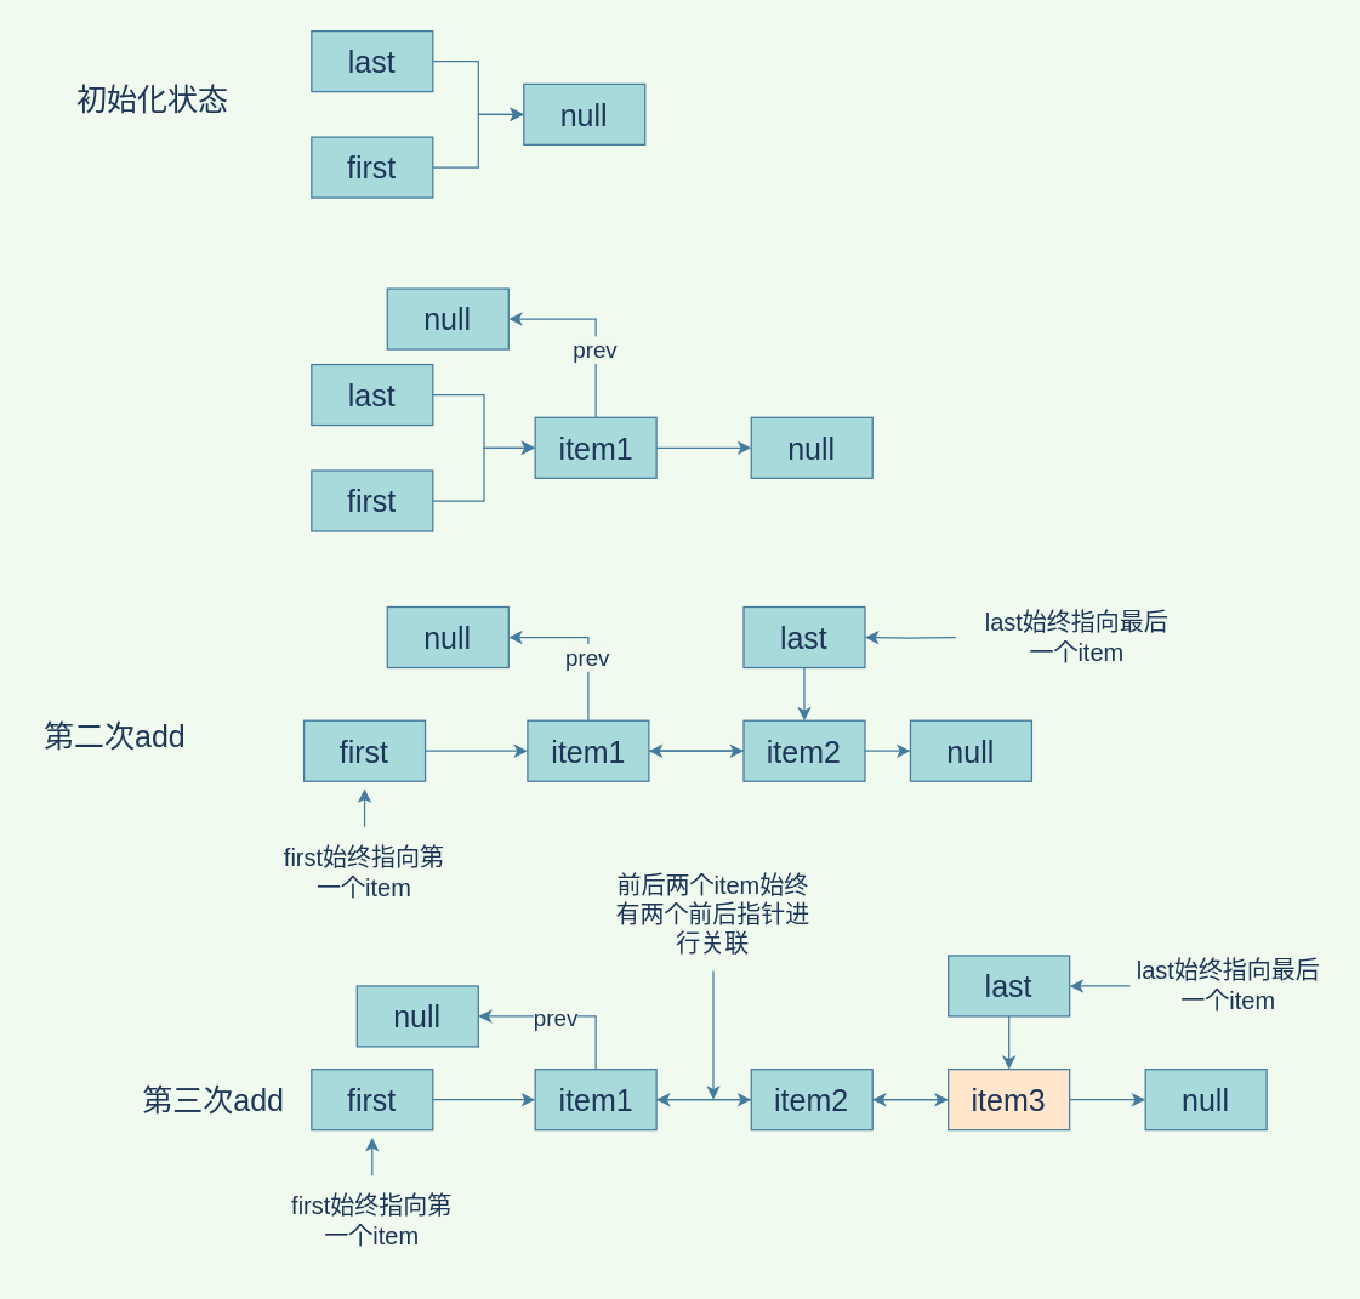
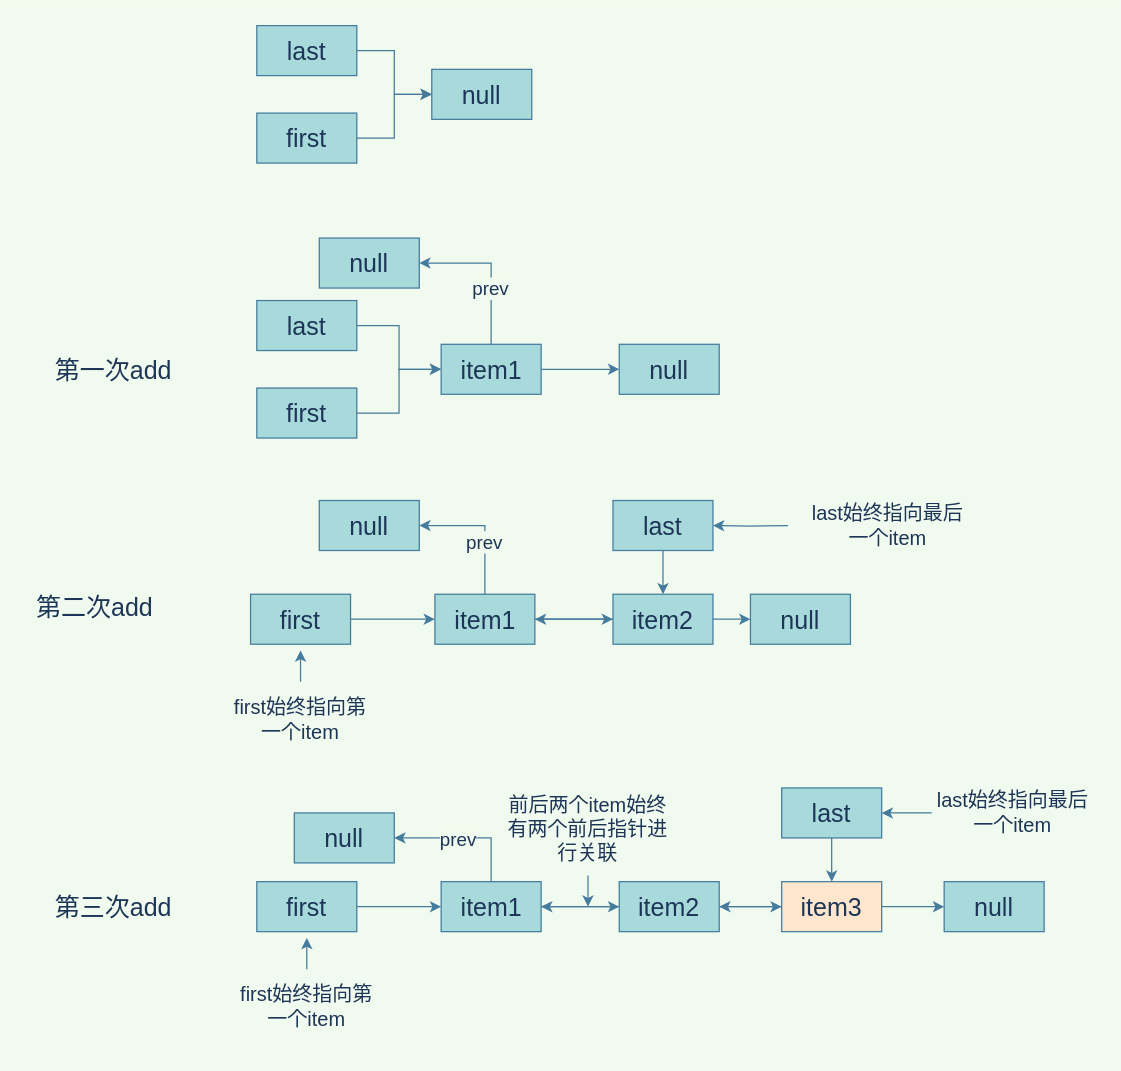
  <mxCell id="0" />
  <mxCell id="1" parent="0" />
  <mxCell id="2" value="" style="edgeStyle=orthogonalEdgeStyle;rounded=0;orthogonalLoop=1;jettySize=auto;html=1;fontSize=20;labelBackgroundColor=#F1FAEE;strokeColor=#457B9D;fontColor=#1D3557;" parent="1" source="3" target="6" edge="1"><mxGeometry relative="1" as="geometry" /></mxCell>
  <mxCell id="3" value="&lt;span style=&quot;font-size: 20px;&quot;&gt;last&lt;/span&gt;" style="rounded=0;whiteSpace=wrap;html=1;fontSize=20;fontStyle=0;fillColor=#A8DADC;strokeColor=#457B9D;fontColor=#1D3557;" parent="1" vertex="1"><mxGeometry x="205" y="20" width="80" height="40" as="geometry" /></mxCell>
  <mxCell id="4" value="" style="edgeStyle=orthogonalEdgeStyle;rounded=0;orthogonalLoop=1;jettySize=auto;html=1;fontSize=20;labelBackgroundColor=#F1FAEE;strokeColor=#457B9D;fontColor=#1D3557;" parent="1" source="5" target="6" edge="1"><mxGeometry relative="1" as="geometry" /></mxCell>
  <mxCell id="5" value="&lt;span style=&quot;font-size: 20px&quot;&gt;first&lt;/span&gt;" style="rounded=0;whiteSpace=wrap;html=1;fontSize=20;fontStyle=0;fillColor=#A8DADC;strokeColor=#457B9D;fontColor=#1D3557;" parent="1" vertex="1"><mxGeometry x="205" y="90" width="80" height="40" as="geometry" /></mxCell>
  <mxCell id="6" value="null" style="whiteSpace=wrap;html=1;rounded=0;fontSize=20;fontStyle=0;fillColor=#A8DADC;strokeColor=#457B9D;fontColor=#1D3557;" parent="1" vertex="1"><mxGeometry x="345" y="55" width="80" height="40" as="geometry" /></mxCell>
  <mxCell id="7" value="" style="edgeStyle=orthogonalEdgeStyle;rounded=0;orthogonalLoop=1;jettySize=auto;html=1;fontSize=20;labelBackgroundColor=#F1FAEE;strokeColor=#457B9D;fontColor=#1D3557;" parent="1" source="8" target="14" edge="1"><mxGeometry relative="1" as="geometry" /></mxCell>
  <mxCell id="8" value="&lt;span style=&quot;font-size: 20px;&quot;&gt;last&lt;/span&gt;" style="rounded=0;whiteSpace=wrap;html=1;fontSize=20;fontStyle=0;fillColor=#A8DADC;strokeColor=#457B9D;fontColor=#1D3557;" parent="1" vertex="1"><mxGeometry x="205" y="240" width="80" height="40" as="geometry" /></mxCell>
  <mxCell id="9" value="" style="edgeStyle=orthogonalEdgeStyle;rounded=0;orthogonalLoop=1;jettySize=auto;html=1;fontSize=20;labelBackgroundColor=#F1FAEE;strokeColor=#457B9D;fontColor=#1D3557;" parent="1" source="10" target="14" edge="1"><mxGeometry relative="1" as="geometry" /></mxCell>
  <mxCell id="10" value="&lt;span style=&quot;font-size: 20px&quot;&gt;first&lt;/span&gt;" style="rounded=0;whiteSpace=wrap;html=1;fontSize=20;fontStyle=0;fillColor=#A8DADC;strokeColor=#457B9D;fontColor=#1D3557;" parent="1" vertex="1"><mxGeometry x="205" y="310" width="80" height="40" as="geometry" /></mxCell>
  <mxCell id="11" value="" style="edgeStyle=orthogonalEdgeStyle;rounded=0;orthogonalLoop=1;jettySize=auto;html=1;fontSize=20;labelBackgroundColor=#F1FAEE;strokeColor=#457B9D;fontColor=#1D3557;" parent="1" source="14" target="15" edge="1"><mxGeometry relative="1" as="geometry" /></mxCell>
  <mxCell id="12" style="edgeStyle=orthogonalEdgeStyle;rounded=0;orthogonalLoop=1;jettySize=auto;html=1;exitX=0.5;exitY=0;exitDx=0;exitDy=0;entryX=1;entryY=0.5;entryDx=0;entryDy=0;fontSize=15;labelBackgroundColor=#F1FAEE;strokeColor=#457B9D;fontColor=#1D3557;" parent="1" source="14" target="56" edge="1"><mxGeometry relative="1" as="geometry" /></mxCell>
  <mxCell id="13" value="prev" style="edgeLabel;html=1;align=center;verticalAlign=middle;resizable=0;points=[];fontSize=15;labelBackgroundColor=#F1FAEE;fontColor=#1D3557;" parent="12" vertex="1" connectable="0"><mxGeometry x="-0.242" y="1" relative="1" as="geometry"><mxPoint as="offset" /></mxGeometry></mxCell>
  <mxCell id="14" value="item1" style="whiteSpace=wrap;html=1;rounded=0;fontSize=20;fontStyle=0;fillColor=#A8DADC;strokeColor=#457B9D;fontColor=#1D3557;" parent="1" vertex="1"><mxGeometry x="352.5" y="275" width="80" height="40" as="geometry" /></mxCell>
  <mxCell id="15" value="null" style="rounded=0;whiteSpace=wrap;html=1;fontSize=20;fontStyle=0;fillColor=#A8DADC;strokeColor=#457B9D;fontColor=#1D3557;" parent="1" vertex="1"><mxGeometry x="495" y="275" width="80" height="40" as="geometry" /></mxCell>
  <mxCell id="16" value="" style="edgeStyle=orthogonalEdgeStyle;rounded=0;orthogonalLoop=1;jettySize=auto;html=1;fontSize=20;labelBackgroundColor=#F1FAEE;strokeColor=#457B9D;fontColor=#1D3557;" parent="1" source="17" target="27" edge="1"><mxGeometry relative="1" as="geometry" /></mxCell>
  <mxCell id="17" value="&lt;span style=&quot;font-size: 20px;&quot;&gt;last&lt;/span&gt;" style="rounded=0;whiteSpace=wrap;html=1;fontSize=20;fontStyle=0;fillColor=#A8DADC;strokeColor=#457B9D;fontColor=#1D3557;" parent="1" vertex="1"><mxGeometry x="490" y="400" width="80" height="40" as="geometry" /></mxCell>
  <mxCell id="18" value="" style="edgeStyle=orthogonalEdgeStyle;rounded=0;orthogonalLoop=1;jettySize=auto;html=1;fontSize=20;labelBackgroundColor=#F1FAEE;strokeColor=#457B9D;fontColor=#1D3557;" parent="1" source="19" target="24" edge="1"><mxGeometry relative="1" as="geometry" /></mxCell>
  <mxCell id="19" value="&lt;span style=&quot;font-size: 20px&quot;&gt;first&lt;/span&gt;" style="rounded=0;whiteSpace=wrap;html=1;fontSize=20;fontStyle=0;fillColor=#A8DADC;strokeColor=#457B9D;fontColor=#1D3557;" parent="1" vertex="1"><mxGeometry x="200" y="475" width="80" height="40" as="geometry" /></mxCell>
  <mxCell id="20" value="第二次add" style="text;html=1;align=center;verticalAlign=middle;resizable=0;points=[];autosize=1;strokeColor=none;fontSize=20;fontColor=#1D3557;" parent="1" vertex="1"><mxGeometry x="20" y="470" width="110" height="30" as="geometry" /></mxCell>
  <mxCell id="21" value="" style="edgeStyle=orthogonalEdgeStyle;rounded=0;orthogonalLoop=1;jettySize=auto;html=1;fontSize=20;labelBackgroundColor=#F1FAEE;strokeColor=#457B9D;fontColor=#1D3557;" parent="1" source="24" edge="1"><mxGeometry relative="1" as="geometry"><mxPoint x="490" y="495" as="targetPoint" /></mxGeometry></mxCell>
  <mxCell id="22" style="edgeStyle=orthogonalEdgeStyle;rounded=0;orthogonalLoop=1;jettySize=auto;html=1;exitX=0.5;exitY=0;exitDx=0;exitDy=0;entryX=1;entryY=0.5;entryDx=0;entryDy=0;labelBackgroundColor=#F1FAEE;strokeColor=#457B9D;fontColor=#1D3557;" parent="1" source="24" target="57" edge="1"><mxGeometry relative="1" as="geometry" /></mxCell>
  <mxCell id="23" value="prev" style="edgeLabel;html=1;align=center;verticalAlign=middle;resizable=0;points=[];fontSize=15;labelBackgroundColor=#F1FAEE;fontColor=#1D3557;" parent="22" vertex="1" connectable="0"><mxGeometry x="-0.193" y="1" relative="1" as="geometry"><mxPoint as="offset" /></mxGeometry></mxCell>
  <mxCell id="24" value="item1" style="whiteSpace=wrap;html=1;rounded=0;fontSize=20;fontStyle=0;fillColor=#A8DADC;strokeColor=#457B9D;fontColor=#1D3557;" parent="1" vertex="1"><mxGeometry x="347.5" y="475" width="80" height="40" as="geometry" /></mxCell>
  <mxCell id="25" value="" style="edgeStyle=orthogonalEdgeStyle;rounded=0;orthogonalLoop=1;jettySize=auto;html=1;fontSize=20;labelBackgroundColor=#F1FAEE;strokeColor=#457B9D;fontColor=#1D3557;" parent="1" source="27" target="24" edge="1"><mxGeometry relative="1" as="geometry" /></mxCell>
  <mxCell id="26" value="" style="edgeStyle=orthogonalEdgeStyle;rounded=0;orthogonalLoop=1;jettySize=auto;html=1;fontSize=20;labelBackgroundColor=#F1FAEE;strokeColor=#457B9D;fontColor=#1D3557;" parent="1" source="27" target="28" edge="1"><mxGeometry relative="1" as="geometry" /></mxCell>
  <mxCell id="27" value="item2" style="whiteSpace=wrap;html=1;rounded=0;fontSize=20;fontStyle=0;fillColor=#A8DADC;strokeColor=#457B9D;fontColor=#1D3557;" parent="1" vertex="1"><mxGeometry x="490" y="475" width="80" height="40" as="geometry" /></mxCell>
  <mxCell id="28" value="null" style="rounded=0;whiteSpace=wrap;html=1;fontSize=20;fontStyle=0;fillColor=#A8DADC;strokeColor=#457B9D;fontColor=#1D3557;" parent="1" vertex="1"><mxGeometry x="600" y="475" width="80" height="40" as="geometry" /></mxCell>
  <mxCell id="29" value="" style="edgeStyle=orthogonalEdgeStyle;rounded=0;orthogonalLoop=1;jettySize=auto;html=1;labelBackgroundColor=#F1FAEE;strokeColor=#457B9D;fontColor=#1D3557;" parent="1" target="17" edge="1"><mxGeometry relative="1" as="geometry"><mxPoint x="630" y="420" as="sourcePoint" /></mxGeometry></mxCell>
  <mxCell id="30" value="&lt;font style=&quot;font-size: 16px&quot;&gt;last始终指向最后一个item&lt;/font&gt;" style="text;html=1;strokeColor=none;fillColor=none;align=center;verticalAlign=middle;whiteSpace=wrap;rounded=0;fontColor=#1D3557;" parent="1" vertex="1"><mxGeometry x="645" y="390" width="130" height="60" as="geometry" /></mxCell>
  <mxCell id="31" style="edgeStyle=orthogonalEdgeStyle;rounded=0;orthogonalLoop=1;jettySize=auto;html=1;exitX=0.5;exitY=0;exitDx=0;exitDy=0;labelBackgroundColor=#F1FAEE;strokeColor=#457B9D;fontColor=#1D3557;" parent="1" source="32" edge="1"><mxGeometry relative="1" as="geometry"><mxPoint x="240" y="520" as="targetPoint" /></mxGeometry></mxCell>
  <mxCell id="32" value="&lt;font style=&quot;font-size: 16px&quot;&gt;first始终指向第&lt;br&gt;一个item&lt;/font&gt;" style="text;html=1;strokeColor=none;fillColor=none;align=center;verticalAlign=middle;whiteSpace=wrap;rounded=0;fontColor=#1D3557;" parent="1" vertex="1"><mxGeometry x="175" y="545" width="130" height="60" as="geometry" /></mxCell>
  <mxCell id="33" value="" style="edgeStyle=orthogonalEdgeStyle;rounded=0;orthogonalLoop=1;jettySize=auto;html=1;fontSize=20;entryX=0.5;entryY=0;entryDx=0;entryDy=0;labelBackgroundColor=#F1FAEE;strokeColor=#457B9D;fontColor=#1D3557;" parent="1" source="34" target="47" edge="1"><mxGeometry relative="1" as="geometry" /></mxCell>
  <mxCell id="34" value="&lt;span style=&quot;font-size: 20px;&quot;&gt;last&lt;/span&gt;" style="rounded=0;whiteSpace=wrap;html=1;fontSize=20;fontStyle=0;fillColor=#A8DADC;strokeColor=#457B9D;fontColor=#1D3557;" parent="1" vertex="1"><mxGeometry x="625" y="630" width="80" height="40" as="geometry" /></mxCell>
  <mxCell id="35" value="" style="edgeStyle=orthogonalEdgeStyle;rounded=0;orthogonalLoop=1;jettySize=auto;html=1;fontSize=20;labelBackgroundColor=#F1FAEE;strokeColor=#457B9D;fontColor=#1D3557;" parent="1" source="36" target="41" edge="1"><mxGeometry relative="1" as="geometry" /></mxCell>
  <mxCell id="36" value="&lt;span style=&quot;font-size: 20px&quot;&gt;first&lt;/span&gt;" style="rounded=0;whiteSpace=wrap;html=1;fontSize=20;fontStyle=0;fillColor=#A8DADC;strokeColor=#457B9D;fontColor=#1D3557;" parent="1" vertex="1"><mxGeometry x="205" y="705" width="80" height="40" as="geometry" /></mxCell>
- <mxCell id="37" value="第三次add" style="text;html=1;align=center;verticalAlign=middle;resizable=0;points=[];autosize=1;strokeColor=none;fontSize=20;fontColor=#1D3557;" parent="1" vertex="1"><mxGeometry x="85" y="710" width="110" height="30" as="geometry" /></mxCell>
+ <mxCell id="37" value="第三次add" style="text;html=1;align=center;verticalAlign=middle;resizable=0;points=[];autosize=1;strokeColor=none;fontSize=20;fontColor=#1D3557;" parent="1" vertex="1"><mxGeometry x="35" y="710" width="110" height="30" as="geometry" /></mxCell>
  <mxCell id="38" value="" style="edgeStyle=orthogonalEdgeStyle;rounded=0;orthogonalLoop=1;jettySize=auto;html=1;fontSize=20;labelBackgroundColor=#F1FAEE;strokeColor=#457B9D;fontColor=#1D3557;" parent="1" source="41" edge="1"><mxGeometry relative="1" as="geometry"><mxPoint x="495" y="725" as="targetPoint" /></mxGeometry></mxCell>
  <mxCell id="39" style="edgeStyle=orthogonalEdgeStyle;rounded=0;orthogonalLoop=1;jettySize=auto;html=1;exitX=0.5;exitY=0;exitDx=0;exitDy=0;entryX=1;entryY=0.5;entryDx=0;entryDy=0;labelBackgroundColor=#F1FAEE;strokeColor=#457B9D;fontColor=#1D3557;" parent="1" source="41" target="55" edge="1"><mxGeometry relative="1" as="geometry" /></mxCell>
  <mxCell id="40" value="prev" style="edgeLabel;html=1;align=center;verticalAlign=middle;resizable=0;points=[];fontSize=15;labelBackgroundColor=#F1FAEE;fontColor=#1D3557;" parent="39" vertex="1" connectable="0"><mxGeometry x="0.673" relative="1" as="geometry"><mxPoint x="32" as="offset" /></mxGeometry></mxCell>
  <mxCell id="41" value="item1" style="whiteSpace=wrap;html=1;rounded=0;fontSize=20;fontStyle=0;fillColor=#A8DADC;strokeColor=#457B9D;fontColor=#1D3557;" parent="1" vertex="1"><mxGeometry x="352.5" y="705" width="80" height="40" as="geometry" /></mxCell>
  <mxCell id="42" value="" style="edgeStyle=orthogonalEdgeStyle;rounded=0;orthogonalLoop=1;jettySize=auto;html=1;fontSize=20;labelBackgroundColor=#F1FAEE;strokeColor=#457B9D;fontColor=#1D3557;" parent="1" source="44" target="41" edge="1"><mxGeometry relative="1" as="geometry" /></mxCell>
  <mxCell id="43" value="" style="edgeStyle=orthogonalEdgeStyle;rounded=0;orthogonalLoop=1;jettySize=auto;html=1;fontSize=20;labelBackgroundColor=#F1FAEE;strokeColor=#457B9D;fontColor=#1D3557;" parent="1" source="44" target="47" edge="1"><mxGeometry relative="1" as="geometry" /></mxCell>
  <mxCell id="44" value="item2" style="whiteSpace=wrap;html=1;rounded=0;fontSize=20;fontStyle=0;fillColor=#A8DADC;strokeColor=#457B9D;fontColor=#1D3557;" parent="1" vertex="1"><mxGeometry x="495" y="705" width="80" height="40" as="geometry" /></mxCell>
  <mxCell id="45" style="edgeStyle=orthogonalEdgeStyle;rounded=0;orthogonalLoop=1;jettySize=auto;html=1;entryX=1;entryY=0.5;entryDx=0;entryDy=0;labelBackgroundColor=#F1FAEE;strokeColor=#457B9D;fontColor=#1D3557;" parent="1" source="47" target="44" edge="1"><mxGeometry relative="1" as="geometry" /></mxCell>
  <mxCell id="46" style="edgeStyle=orthogonalEdgeStyle;rounded=0;orthogonalLoop=1;jettySize=auto;html=1;exitX=1;exitY=0.5;exitDx=0;exitDy=0;entryX=0;entryY=0.5;entryDx=0;entryDy=0;labelBackgroundColor=#F1FAEE;strokeColor=#457B9D;fontColor=#1D3557;" parent="1" source="47" target="51" edge="1"><mxGeometry relative="1" as="geometry" /></mxCell>
  <mxCell id="47" value="item3" style="rounded=0;whiteSpace=wrap;html=1;fontSize=20;fontStyle=0;fillColor=#ffe6cc;strokeColor=#457B9D;fontColor=#1D3557;" parent="1" vertex="1"><mxGeometry x="625" y="705" width="80" height="40" as="geometry" /></mxCell>
  <mxCell id="48" style="edgeStyle=orthogonalEdgeStyle;rounded=0;orthogonalLoop=1;jettySize=auto;html=1;exitX=0.5;exitY=0;exitDx=0;exitDy=0;labelBackgroundColor=#F1FAEE;strokeColor=#457B9D;fontColor=#1D3557;" parent="1" edge="1"><mxGeometry relative="1" as="geometry"><mxPoint x="245" y="750" as="targetPoint" /><mxPoint x="245" y="775" as="sourcePoint" /></mxGeometry></mxCell>
  <mxCell id="49" style="edgeStyle=orthogonalEdgeStyle;rounded=0;orthogonalLoop=1;jettySize=auto;html=1;exitX=0;exitY=0.5;exitDx=0;exitDy=0;entryX=1;entryY=0.5;entryDx=0;entryDy=0;labelBackgroundColor=#F1FAEE;strokeColor=#457B9D;fontColor=#1D3557;" parent="1" source="50" target="34" edge="1"><mxGeometry relative="1" as="geometry" /></mxCell>
  <mxCell id="50" value="&lt;font style=&quot;font-size: 16px&quot;&gt;last始终指向最后一个item&lt;/font&gt;" style="text;html=1;strokeColor=none;fillColor=none;align=center;verticalAlign=middle;whiteSpace=wrap;rounded=0;fontColor=#1D3557;" parent="1" vertex="1"><mxGeometry x="745" y="620" width="130" height="60" as="geometry" /></mxCell>
  <mxCell id="51" value="null" style="rounded=0;whiteSpace=wrap;html=1;fontSize=20;fontStyle=0;fillColor=#A8DADC;strokeColor=#457B9D;fontColor=#1D3557;" parent="1" vertex="1"><mxGeometry x="755" y="705" width="80" height="40" as="geometry" /></mxCell>
  <mxCell id="52" style="edgeStyle=orthogonalEdgeStyle;rounded=0;orthogonalLoop=1;jettySize=auto;html=1;exitX=0.5;exitY=1;exitDx=0;exitDy=0;labelBackgroundColor=#F1FAEE;strokeColor=#457B9D;fontColor=#1D3557;" parent="1" source="53" edge="1"><mxGeometry relative="1" as="geometry"><mxPoint x="470" y="725" as="targetPoint" /></mxGeometry></mxCell>
- <mxCell id="53" value="&lt;span style=&quot;font-size: 16px&quot;&gt;前后两个item始终有两个前后指针进行关联&lt;/span&gt;" style="text;html=1;strokeColor=none;fillColor=none;align=center;verticalAlign=middle;whiteSpace=wrap;rounded=0;fontColor=#1D3557;" parent="1" vertex="1"><mxGeometry x="405" y="565" width="130" height="75" as="geometry" /></mxCell>
+ <mxCell id="53" value="&lt;span style=&quot;font-size: 16px&quot;&gt;前后两个item始终有两个前后指针进行关联&lt;/span&gt;" style="text;html=1;strokeColor=none;fillColor=none;align=center;verticalAlign=middle;whiteSpace=wrap;rounded=0;fontColor=#1D3557;" parent="1" vertex="1"><mxGeometry x="405" y="625" width="130" height="75" as="geometry" /></mxCell>
  <mxCell id="54" value="&lt;font style=&quot;font-size: 16px&quot;&gt;first始终指向第&lt;br&gt;一个item&lt;/font&gt;" style="text;html=1;strokeColor=none;fillColor=none;align=center;verticalAlign=middle;whiteSpace=wrap;rounded=0;fontColor=#1D3557;" parent="1" vertex="1"><mxGeometry x="180" y="775" width="130" height="60" as="geometry" /></mxCell>
  <mxCell id="55" value="null" style="rounded=0;whiteSpace=wrap;html=1;fontSize=20;fontStyle=0;fillColor=#A8DADC;strokeColor=#457B9D;fontColor=#1D3557;" parent="1" vertex="1"><mxGeometry x="235" y="650" width="80" height="40" as="geometry" /></mxCell>
  <mxCell id="56" value="null" style="rounded=0;whiteSpace=wrap;html=1;fontSize=20;fontStyle=0;fillColor=#A8DADC;strokeColor=#457B9D;fontColor=#1D3557;" parent="1" vertex="1"><mxGeometry x="255" y="190" width="80" height="40" as="geometry" /></mxCell>
  <mxCell id="57" value="null" style="rounded=0;whiteSpace=wrap;html=1;fontSize=20;fontStyle=0;fillColor=#A8DADC;strokeColor=#457B9D;fontColor=#1D3557;" parent="1" vertex="1"><mxGeometry x="255" y="400" width="80" height="40" as="geometry" /></mxCell>
- <mxCell id="59" value="初始化状态" style="text;html=1;align=center;verticalAlign=middle;resizable=0;points=[];autosize=1;strokeColor=none;fontSize=20;fontColor=#1D3557;" vertex="1" parent="1"><mxGeometry x="40" y="50" width="120" height="30" as="geometry" /></mxCell>
+ <mxCell id="58" value="第一次add" style="text;html=1;align=center;verticalAlign=middle;resizable=0;points=[];autosize=1;strokeColor=none;fontSize=20;fontColor=#1D3557;" parent="1" vertex="1"><mxGeometry x="35" y="280" width="110" height="30" as="geometry" /></mxCell>
